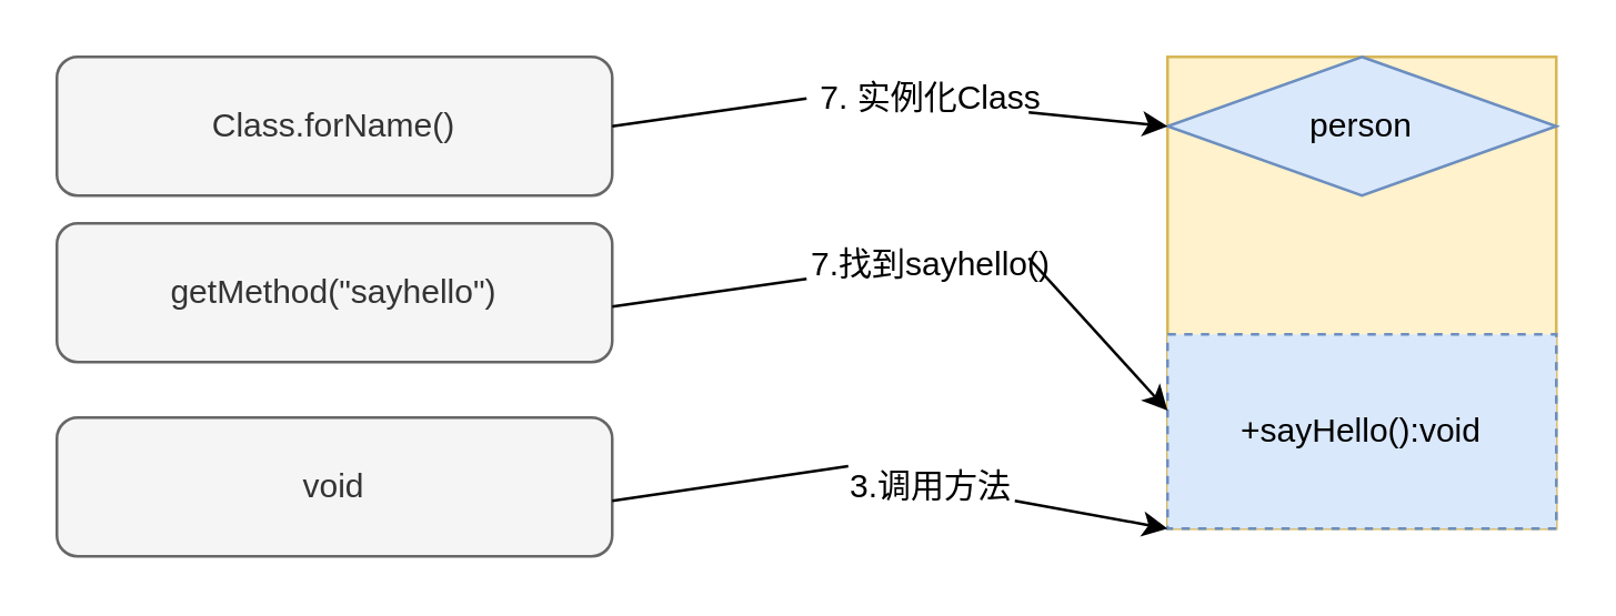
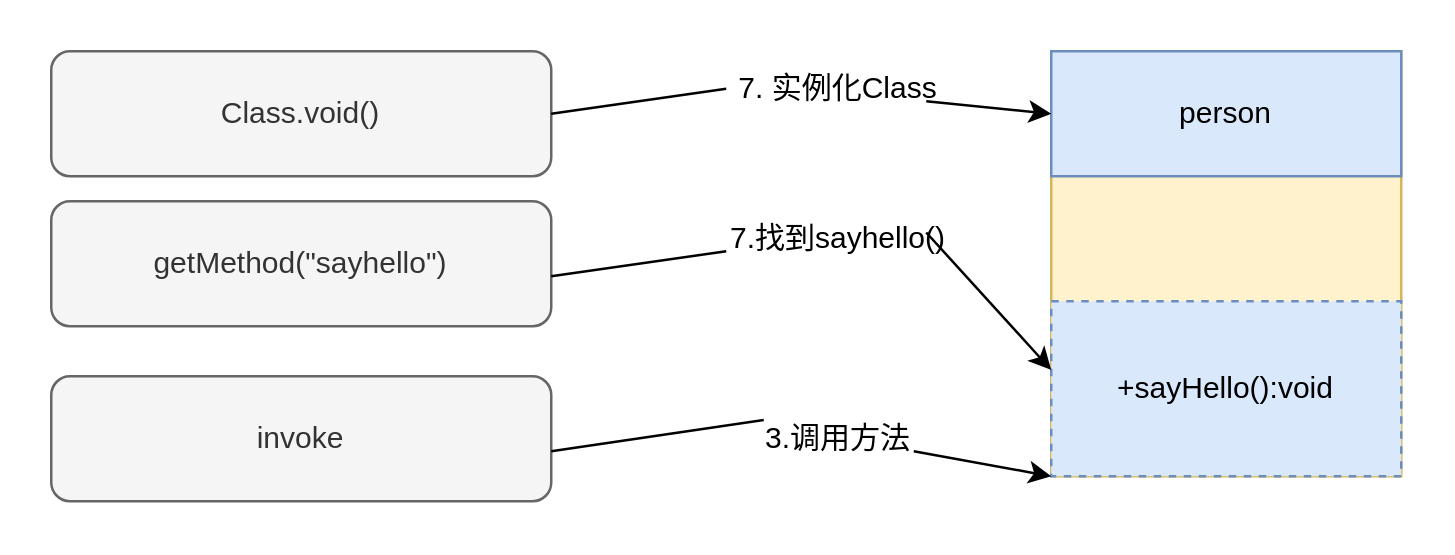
  <mxCell id="0" />
  <mxCell id="1" parent="0" />
- <mxCell id="2" value="Class.forName()" style="rounded=1;whiteSpace=wrap;html=1;fillColor=#f5f5f5;fontColor=#333333;strokeColor=#666666;" vertex="1" parent="1"><mxGeometry x="20" y="20" width="200" height="50" as="geometry" /></mxCell>
+ <mxCell id="2" value="Class.void()" style="rounded=1;whiteSpace=wrap;html=1;fillColor=#f5f5f5;fontColor=#333333;strokeColor=#666666;" vertex="1" parent="1"><mxGeometry x="20" y="20" width="200" height="50" as="geometry" /></mxCell>
  <mxCell id="3" value="getMethod(&quot;sayhello&quot;)" style="rounded=1;whiteSpace=wrap;html=1;fillColor=#f5f5f5;fontColor=#333333;strokeColor=#666666;" vertex="1" parent="1"><mxGeometry x="20" y="80" width="200" height="50" as="geometry" /></mxCell>
- <mxCell id="4" value="void" style="rounded=1;whiteSpace=wrap;html=1;fillColor=#f5f5f5;fontColor=#333333;strokeColor=#666666;" vertex="1" parent="1"><mxGeometry x="20" y="150" width="200" height="50" as="geometry" /></mxCell>
+ <mxCell id="4" value="invoke" style="rounded=1;whiteSpace=wrap;html=1;fillColor=#f5f5f5;fontColor=#333333;strokeColor=#666666;" vertex="1" parent="1"><mxGeometry x="20" y="150" width="200" height="50" as="geometry" /></mxCell>
  <mxCell id="5" value="" style="rounded=0;whiteSpace=wrap;html=1;fillColor=#fff2cc;strokeColor=#d6b656;" vertex="1" parent="1"><mxGeometry x="420" y="20" width="140" height="170" as="geometry" /></mxCell>
- <mxCell id="6" value="person&lt;br&gt;" style="rhombus;whiteSpace=wrap;html=1;fillColor=#dae8fc;strokeColor=#6c8ebf;" vertex="1" parent="1"><mxGeometry x="420" y="20" width="140" height="50" as="geometry" /></mxCell>
+ <mxCell id="6" value="person&lt;br&gt;" style="rounded=0;whiteSpace=wrap;html=1;fillColor=#dae8fc;strokeColor=#6c8ebf;" vertex="1" parent="1"><mxGeometry x="420" y="20" width="140" height="50" as="geometry" /></mxCell>
  <mxCell id="7" value="+sayHello():void" style="rounded=0;whiteSpace=wrap;html=1;fillColor=#dae8fc;strokeColor=#6c8ebf;dashed=1;" vertex="1" parent="1"><mxGeometry x="420" y="120" width="140" height="70" as="geometry" /></mxCell>
  <mxCell id="8" value="7. 实例化Class" style="text;html=1;strokeColor=none;fillColor=none;align=center;verticalAlign=middle;whiteSpace=wrap;rounded=0;" vertex="1" parent="1"><mxGeometry x="290" y="20" width="90" height="30" as="geometry" /></mxCell>
  <mxCell id="9" value="7.找到sayhello()" style="text;html=1;strokeColor=none;fillColor=none;align=center;verticalAlign=middle;whiteSpace=wrap;rounded=0;" vertex="1" parent="1"><mxGeometry x="280" y="80" width="110" height="30" as="geometry" /></mxCell>
  <mxCell id="10" value="3.调用方法" style="text;html=1;strokeColor=none;fillColor=none;align=center;verticalAlign=middle;whiteSpace=wrap;rounded=0;" vertex="1" parent="1"><mxGeometry x="305" y="160" width="60" height="30" as="geometry" /></mxCell>
  <mxCell id="11" value="" style="endArrow=none;html=1;rounded=0;exitX=1;exitY=0.5;exitDx=0;exitDy=0;entryX=0;entryY=0.5;entryDx=0;entryDy=0;" edge="1" parent="1" source="2" target="8"><mxGeometry width="50" height="50" relative="1" as="geometry"><mxPoint x="240" y="80" as="sourcePoint" /><mxPoint x="290" y="30" as="targetPoint" /></mxGeometry></mxCell>
  <mxCell id="12" value="" style="endArrow=classic;html=1;rounded=0;entryX=0;entryY=0.5;entryDx=0;entryDy=0;endFill=1;" edge="1" parent="1" target="6"><mxGeometry width="50" height="50" relative="1" as="geometry"><mxPoint x="370" y="40" as="sourcePoint" /><mxPoint x="420" y="-10" as="targetPoint" /></mxGeometry></mxCell>
  <mxCell id="13" value="" style="endArrow=none;html=1;rounded=0;exitX=1;exitY=0.5;exitDx=0;exitDy=0;entryX=0;entryY=0.5;entryDx=0;entryDy=0;" edge="1" parent="1"><mxGeometry width="50" height="50" relative="1" as="geometry"><mxPoint x="220" y="110" as="sourcePoint" /><mxPoint x="290" y="100" as="targetPoint" /></mxGeometry></mxCell>
  <mxCell id="14" value="" style="endArrow=none;html=1;rounded=0;exitX=1;exitY=0.5;exitDx=0;exitDy=0;entryX=0;entryY=0.25;entryDx=0;entryDy=0;" edge="1" parent="1" target="10"><mxGeometry width="50" height="50" relative="1" as="geometry"><mxPoint x="220" y="180" as="sourcePoint" /><mxPoint x="290" y="170" as="targetPoint" /></mxGeometry></mxCell>
  <mxCell id="15" value="" style="endArrow=classic;html=1;rounded=0;entryX=0;entryY=0.75;entryDx=0;entryDy=0;endFill=1;" edge="1" parent="1" target="5"><mxGeometry width="50" height="50" relative="1" as="geometry"><mxPoint x="370" y="92.5" as="sourcePoint" /><mxPoint x="420" y="97.5" as="targetPoint" /></mxGeometry></mxCell>
  <mxCell id="16" value="" style="endArrow=classic;html=1;rounded=0;entryX=0;entryY=1;entryDx=0;entryDy=0;endFill=1;" edge="1" parent="1" target="7"><mxGeometry width="50" height="50" relative="1" as="geometry"><mxPoint x="365" y="180" as="sourcePoint" /><mxPoint x="415" y="235.5" as="targetPoint" /></mxGeometry></mxCell>
